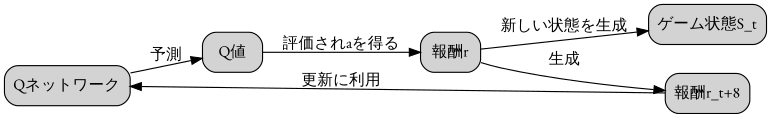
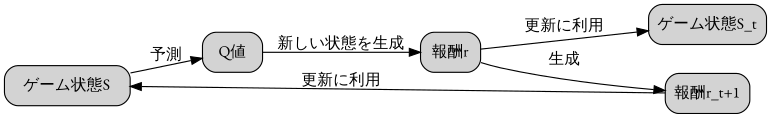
  digraph {
    fontname="EB Garamond"
    rankdir=LR
    node [fontname="EB Garamond" shape=box style="rounded,filled"]
    edge [fontname="EB Garamond" lblstyle=auto]
-   n1 [label="Qネットワーク"]
+   n1 [label="ゲーム状態S"]
    n2 [label="Q値"]
    n3 [label="報酬r"]
    n4 [label="ゲーム状態S_t"]
-   n5 [label="報酬r_t+8"]
+   n5 [label="報酬r_t+1"]
    n1 -> n2 [label="予測"]
-   n2 -> n3 [label="評価されaを得る"]
-   n3 -> n4 [label="新しい状態を生成"]
+   n2 -> n3 [label="新しい状態を生成"]
+   n3 -> n4 [label="更新に利用"]
    n3 -> n5 [label="生成"]
    n5 -> n1 [label="更新に利用"]
  }
